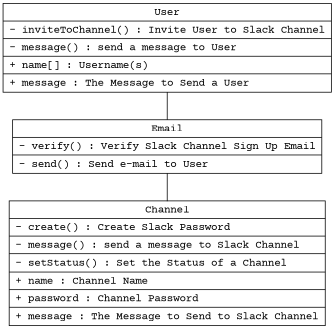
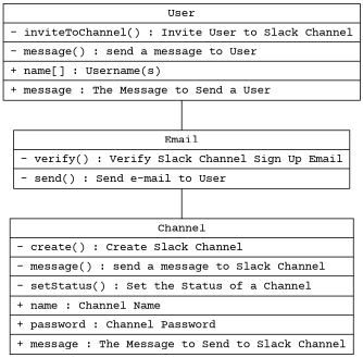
  digraph {
    fontname="Courier Prime"
    node [fillcolor="#ffffff" fontname="Courier Prime" shape=record style=filled]
    edge [arrowhead=none fontname="Courier Prime"]
    n1 [label="{User|- inviteToChannel() : Invite User to Slack Channel\l|- message() : send a message to User\l|+ name[] : Username(s)\l|+ message : The Message to Send a User\l}"]
    n2 [label="{Email|- verify() : Verify Slack Channel Sign Up Email\l|- send() : Send e-mail to User\l}"]
-   n3 [label="{Channel|- create() : Create Slack Password\l|- message() : send a message to Slack Channel\l|- setStatus() : Set the Status of a Channel\l|+ name : Channel Name\l|+ password : Channel Password\l|+ message : The Message to Send to Slack Channel\l}"]
+   n3 [label="{Channel|- create() : Create Slack Channel\l|- message() : send a message to Slack Channel\l|- setStatus() : Set the Status of a Channel\l|+ name : Channel Name\l|+ password : Channel Password\l|+ message : The Message to Send to Slack Channel\l}"]
    n1 -> n2
    n2 -> n3
  }
